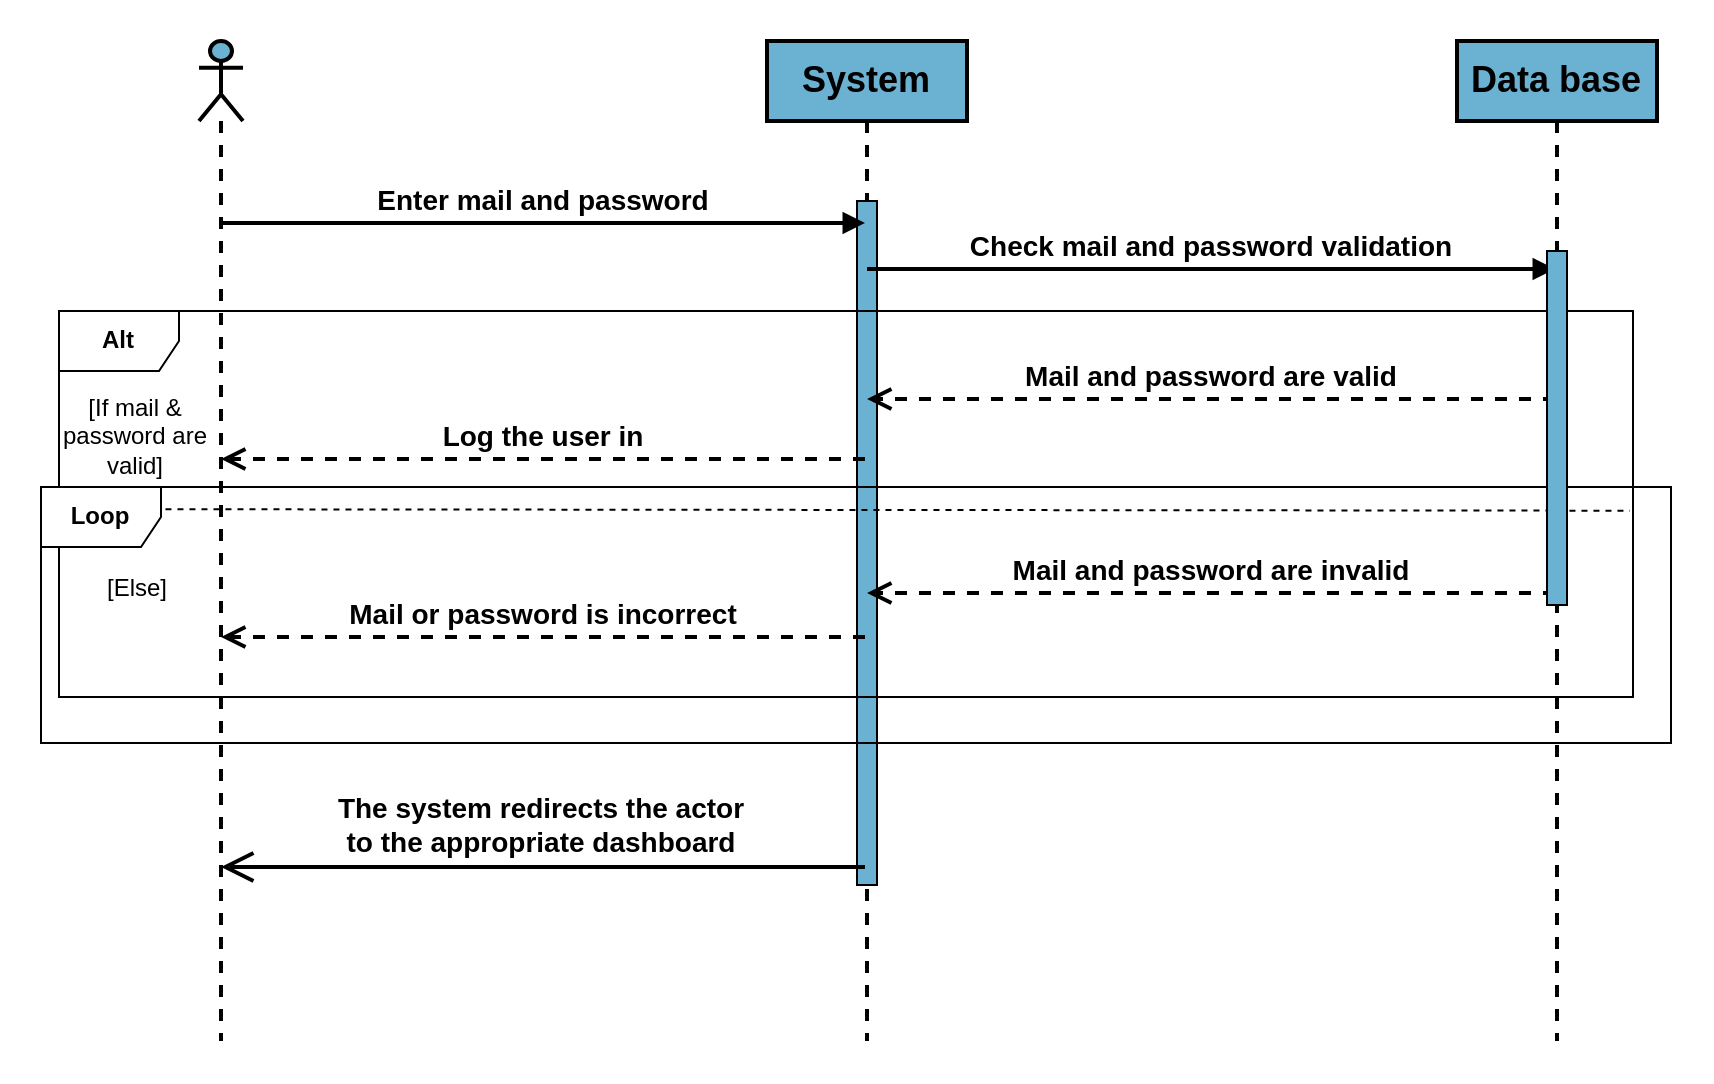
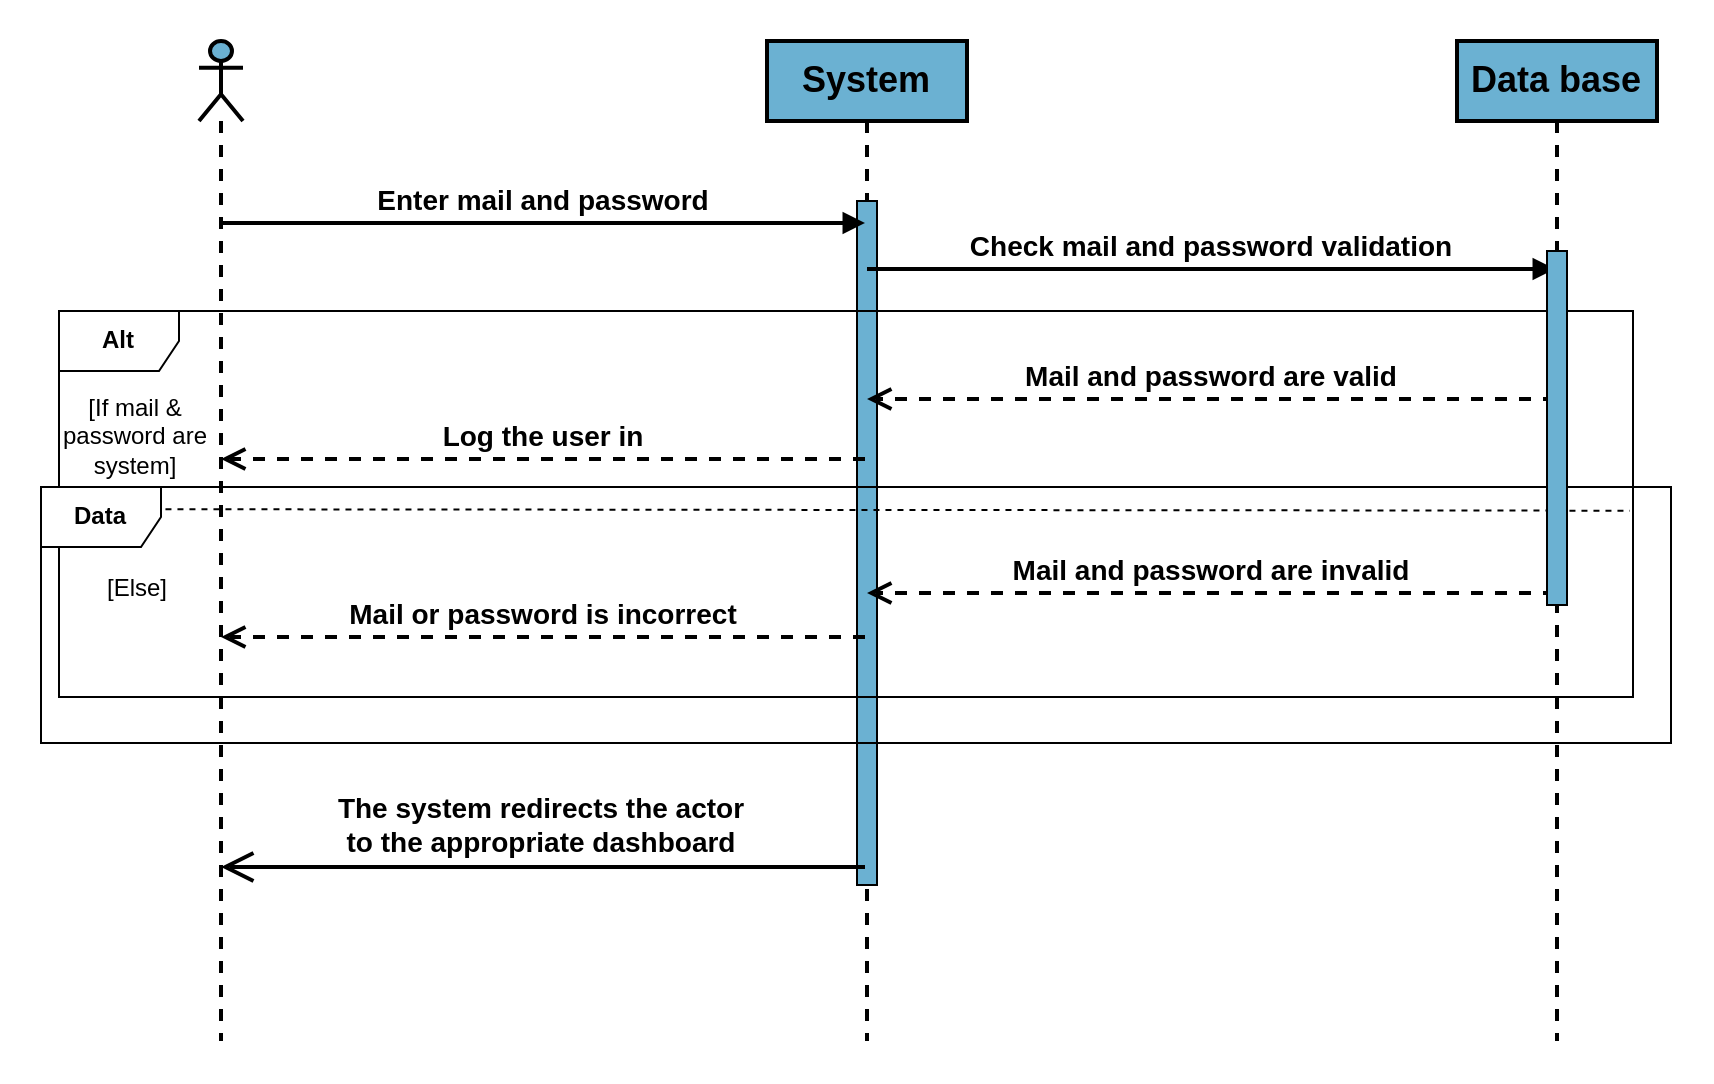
  <mxCell id="0" />
  <mxCell id="1" parent="0" />
  <mxCell id="2" value="" style="shape=umlLifeline;perimeter=lifelinePerimeter;whiteSpace=wrap;html=1;container=1;dropTarget=0;collapsible=0;recursiveResize=0;outlineConnect=0;portConstraint=eastwest;newEdgeStyle={&quot;curved&quot;:0,&quot;rounded&quot;:0};participant=umlActor;fillColor=#6BB1D2;strokeWidth=2;" parent="1" vertex="1"><mxGeometry x="99" y="20" width="22" height="500" as="geometry" /></mxCell>
  <mxCell id="3" value="&lt;font style=&quot;font-size: 18px;&quot;&gt;&lt;b&gt;System&lt;/b&gt;&lt;/font&gt;" style="shape=umlLifeline;perimeter=lifelinePerimeter;whiteSpace=wrap;html=1;container=1;dropTarget=0;collapsible=0;recursiveResize=0;outlineConnect=0;portConstraint=eastwest;newEdgeStyle={&quot;curved&quot;:0,&quot;rounded&quot;:0};fillColor=#6BB1D2;strokeWidth=2;" parent="1" vertex="1"><mxGeometry x="383" y="20" width="100" height="500" as="geometry" /></mxCell>
  <mxCell id="4" value="" style="html=1;points=[[0,0,0,0,5],[0,1,0,0,-5],[1,0,0,0,5],[1,1,0,0,-5]];perimeter=orthogonalPerimeter;outlineConnect=0;targetShapes=umlLifeline;portConstraint=eastwest;newEdgeStyle={&quot;curved&quot;:0,&quot;rounded&quot;:0};fillColor=#6BB1D2;" parent="3" vertex="1"><mxGeometry x="45" y="80" width="10" height="342" as="geometry" /></mxCell>
  <mxCell id="5" value="&lt;font style=&quot;font-size: 18px;&quot;&gt;&lt;b&gt;Data base&lt;/b&gt;&lt;/font&gt;" style="shape=umlLifeline;perimeter=lifelinePerimeter;whiteSpace=wrap;html=1;container=1;dropTarget=0;collapsible=0;recursiveResize=0;outlineConnect=0;portConstraint=eastwest;newEdgeStyle={&quot;curved&quot;:0,&quot;rounded&quot;:0};fillColor=#6BB1D2;strokeWidth=2;" parent="1" vertex="1"><mxGeometry x="728" y="20" width="100" height="500" as="geometry" /></mxCell>
  <mxCell id="6" value="&lt;font style=&quot;font-size: 14px;&quot;&gt;&lt;b&gt;Check mail and password validation&lt;/b&gt;&lt;/font&gt;" style="html=1;verticalAlign=bottom;endArrow=block;curved=0;rounded=0;strokeWidth=2;" parent="1" edge="1"><mxGeometry width="80" relative="1" as="geometry"><mxPoint x="433" y="134" as="sourcePoint" /><mxPoint x="777" y="134" as="targetPoint" /></mxGeometry></mxCell>
  <mxCell id="7" value="&lt;font style=&quot;font-size: 14px;&quot;&gt;&lt;b&gt;Mail and password are valid&lt;/b&gt;&lt;/font&gt;" style="html=1;verticalAlign=bottom;endArrow=open;dashed=1;endSize=8;curved=0;rounded=0;strokeWidth=2;" parent="1" edge="1"><mxGeometry relative="1" as="geometry"><mxPoint x="777" y="199" as="sourcePoint" /><mxPoint x="433" y="199" as="targetPoint" /></mxGeometry></mxCell>
  <mxCell id="8" value="&lt;font style=&quot;font-size: 14px;&quot;&gt;&lt;b&gt;Mail and password are invalid&lt;/b&gt;&lt;/font&gt;" style="html=1;verticalAlign=bottom;endArrow=open;dashed=1;endSize=8;curved=0;rounded=0;strokeWidth=2;" parent="1" edge="1"><mxGeometry relative="1" as="geometry"><mxPoint x="777" y="296" as="sourcePoint" /><mxPoint x="433" y="296" as="targetPoint" /></mxGeometry></mxCell>
  <mxCell id="9" value="&lt;b&gt;Alt&lt;/b&gt;" style="shape=umlFrame;whiteSpace=wrap;html=1;pointerEvents=0;" parent="1" vertex="1"><mxGeometry x="29" y="155" width="787" height="193" as="geometry" /></mxCell>
- <mxCell id="10" value="&lt;font style=&quot;font-size: 12px;&quot;&gt;[If mail &amp;amp;&lt;br&gt;password are&lt;br&gt;valid]&lt;/font&gt;" style="text;html=1;align=center;verticalAlign=middle;resizable=0;points=[];autosize=1;strokeColor=none;fillColor=none;" parent="1" vertex="1"><mxGeometry x="22" y="190" width="90" height="55" as="geometry" /></mxCell>
+ <mxCell id="10" value="&lt;font style=&quot;font-size: 12px;&quot;&gt;[If mail &amp;amp;&lt;br&gt;password are&lt;br&gt;system]&lt;/font&gt;" style="text;html=1;align=center;verticalAlign=middle;resizable=0;points=[];autosize=1;strokeColor=none;fillColor=none;" parent="1" vertex="1"><mxGeometry x="22" y="190" width="90" height="55" as="geometry" /></mxCell>
  <mxCell id="11" value="" style="endArrow=none;dashed=1;html=1;rounded=0;entryX=0.998;entryY=0.507;entryDx=0;entryDy=0;entryPerimeter=0;exitX=-0.001;exitY=0.503;exitDx=0;exitDy=0;exitPerimeter=0;strokeWidth=1;" parent="1" edge="1"><mxGeometry width="50" height="50" relative="1" as="geometry"><mxPoint x="40.225" y="254.079" as="sourcePoint" /><mxPoint x="814.45" y="254.851" as="targetPoint" /></mxGeometry></mxCell>
  <mxCell id="12" value="[Else]" style="text;html=1;align=center;verticalAlign=middle;resizable=0;points=[];autosize=1;strokeColor=none;fillColor=none;" parent="1" vertex="1"><mxGeometry x="44" y="281" width="48" height="26" as="geometry" /></mxCell>
  <mxCell id="13" value="&lt;font style=&quot;font-size: 14px;&quot;&gt;&lt;b&gt;Enter mail and password&lt;/b&gt;&lt;/font&gt;" style="html=1;verticalAlign=bottom;endArrow=block;curved=0;rounded=0;strokeWidth=2;" parent="1" edge="1"><mxGeometry width="80" relative="1" as="geometry"><mxPoint x="110" y="111" as="sourcePoint" /><mxPoint x="432" y="111" as="targetPoint" /></mxGeometry></mxCell>
  <mxCell id="14" value="&lt;font style=&quot;font-size: 14px;&quot;&gt;&lt;b&gt;Log the user in&lt;/b&gt;&lt;/font&gt;" style="html=1;verticalAlign=bottom;endArrow=open;dashed=1;endSize=8;curved=0;rounded=0;strokeWidth=2;" parent="1" edge="1"><mxGeometry relative="1" as="geometry"><mxPoint x="432" y="229" as="sourcePoint" /><mxPoint x="110" y="229" as="targetPoint" /></mxGeometry></mxCell>
  <mxCell id="15" value="&lt;font style=&quot;font-size: 14px;&quot;&gt;&lt;b&gt;Mail or password is incorrect&lt;/b&gt;&lt;/font&gt;" style="html=1;verticalAlign=bottom;endArrow=open;dashed=1;endSize=8;curved=0;rounded=0;strokeWidth=2;" parent="1" edge="1"><mxGeometry relative="1" as="geometry"><mxPoint x="432" y="318" as="sourcePoint" /><mxPoint x="110" y="318" as="targetPoint" /></mxGeometry></mxCell>
- <mxCell id="16" value="&lt;b&gt;Loop&lt;/b&gt;" style="shape=umlFrame;whiteSpace=wrap;html=1;pointerEvents=0;" parent="1" vertex="1"><mxGeometry x="20" y="243" width="815" height="128" as="geometry" /></mxCell>
+ <mxCell id="16" value="&lt;b&gt;Data&lt;/b&gt;" style="shape=umlFrame;whiteSpace=wrap;html=1;pointerEvents=0;" parent="1" vertex="1"><mxGeometry x="20" y="243" width="815" height="128" as="geometry" /></mxCell>
  <mxCell id="17" value="" style="endArrow=open;endFill=1;endSize=12;html=1;rounded=0;strokeWidth=2;" parent="1" edge="1"><mxGeometry width="160" relative="1" as="geometry"><mxPoint x="432" y="433" as="sourcePoint" /><mxPoint x="110" y="433" as="targetPoint" /></mxGeometry></mxCell>
  <mxCell id="18" value="&lt;b style=&quot;font-size: 14px;&quot;&gt;The system redirects the actor&lt;br&gt;to the appropriate dashboard&lt;/b&gt;" style="edgeLabel;html=1;align=center;verticalAlign=middle;resizable=0;points=[];" parent="17" vertex="1" connectable="0"><mxGeometry x="0.011" y="1" relative="1" as="geometry"><mxPoint y="-23" as="offset" /></mxGeometry></mxCell>
  <mxCell id="19" value="" style="html=1;points=[[0,0,0,0,5],[0,1,0,0,-5],[1,0,0,0,5],[1,1,0,0,-5]];perimeter=orthogonalPerimeter;outlineConnect=0;targetShapes=umlLifeline;portConstraint=eastwest;newEdgeStyle={&quot;curved&quot;:0,&quot;rounded&quot;:0};fillColor=#6BB1D2;" parent="1" vertex="1"><mxGeometry x="773" y="125" width="10" height="177" as="geometry" /></mxCell>
